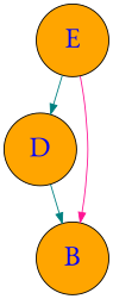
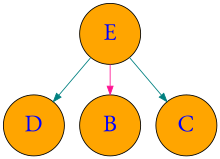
  digraph {
    fontname="EB Garamond"
    node [fillcolor=orange fontcolor=blue fontname="EB Garamond" fontsize=28 margin=0 shape=circle style=filled]
    edge [color=teal fontname="EB Garamond"]
    E [width=1]
    D [width=1]
    B [width=1]
+   C [width=1]
    E -> D
    E -> B [color=deeppink]
-   D -> B
+   E -> C
  }
